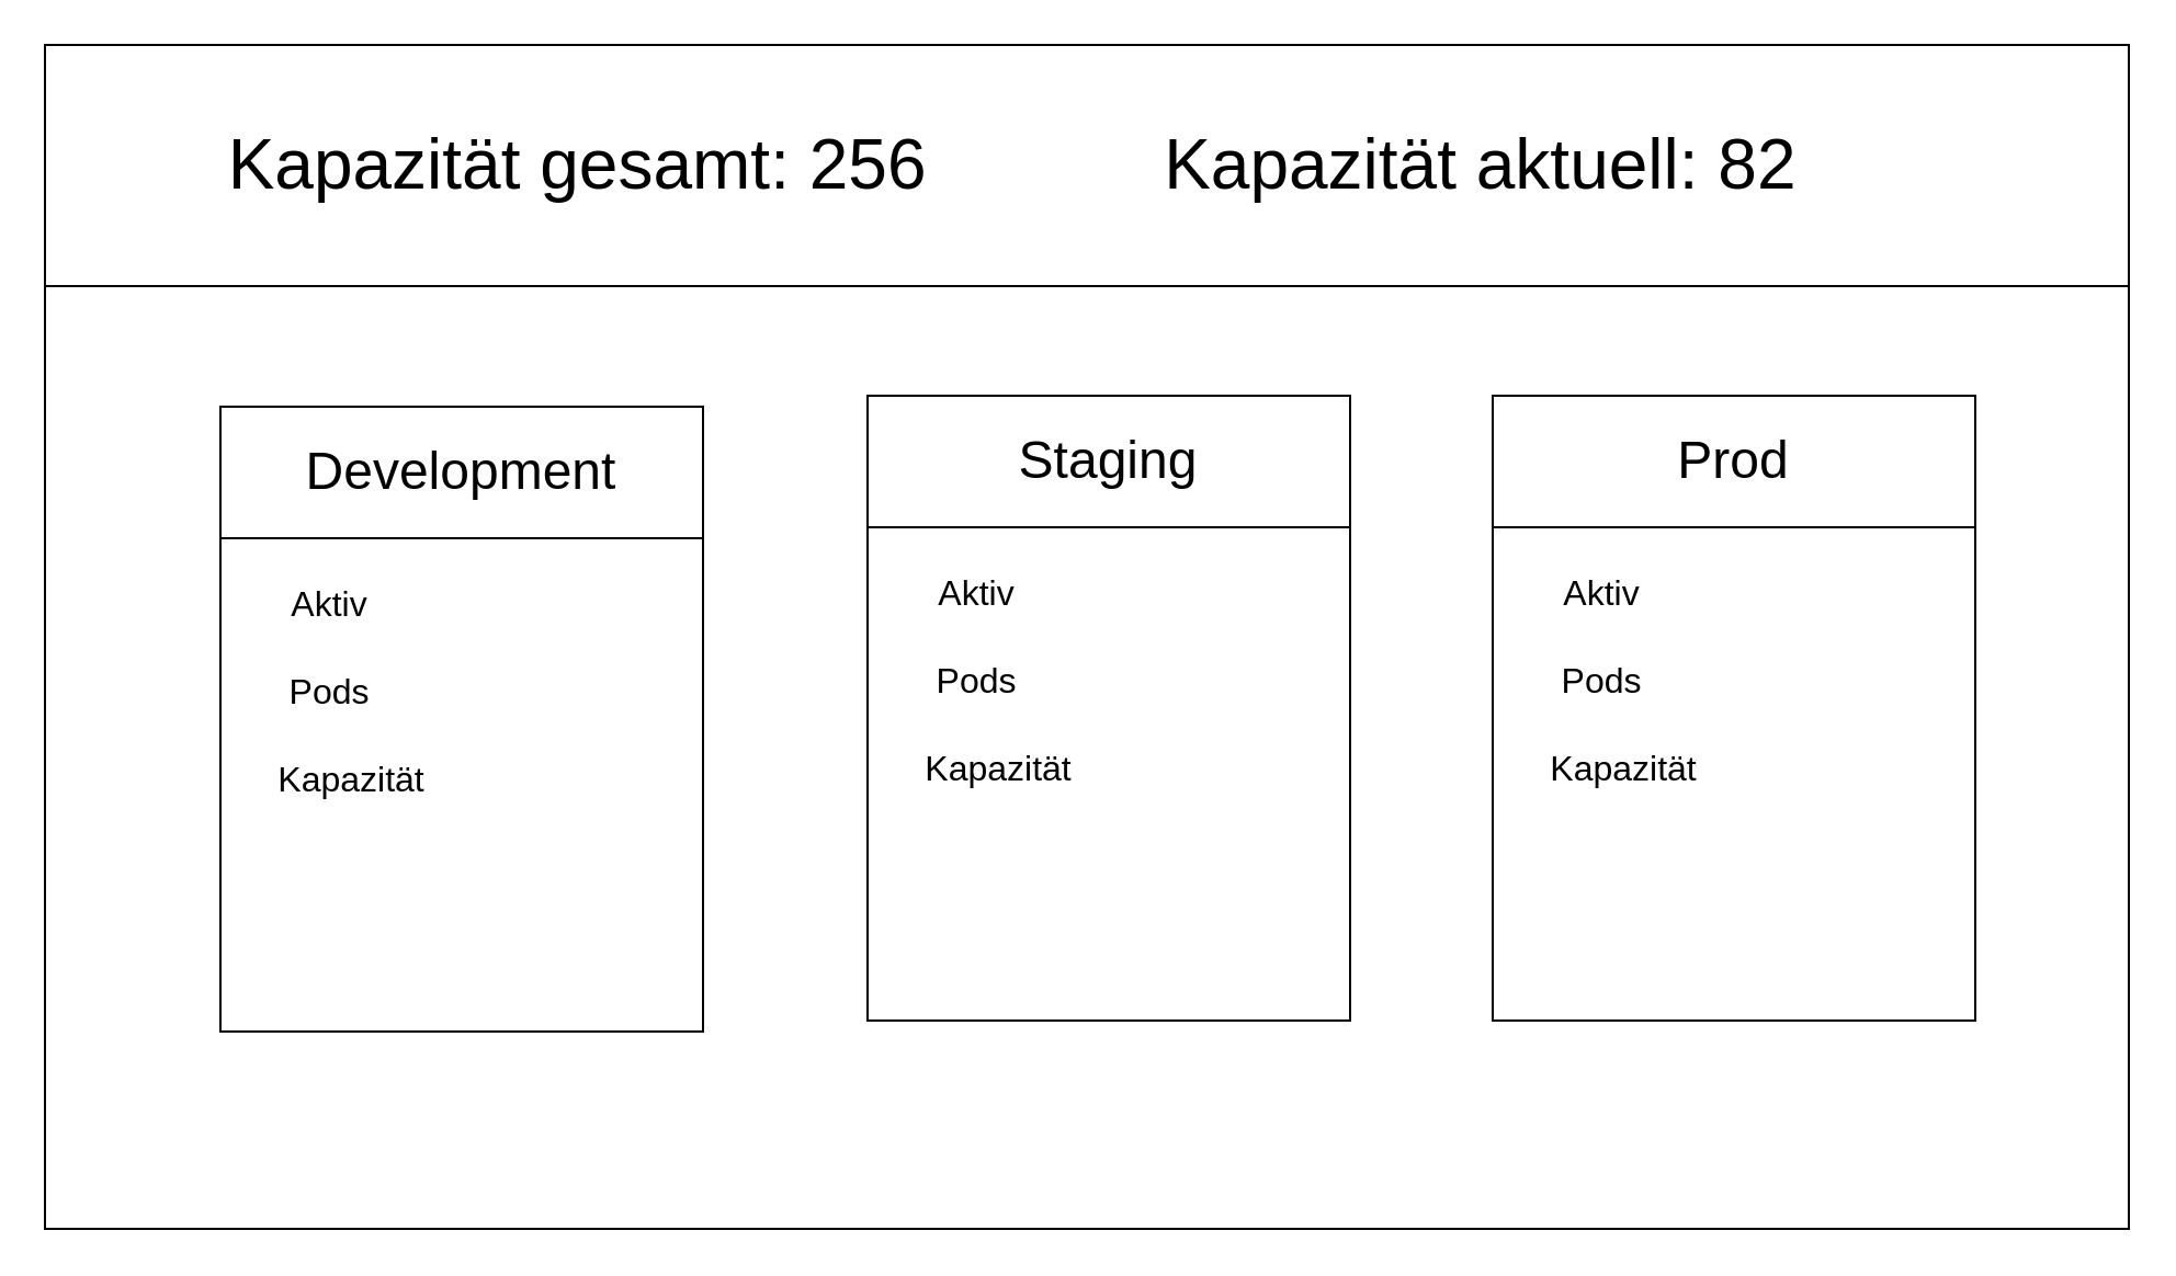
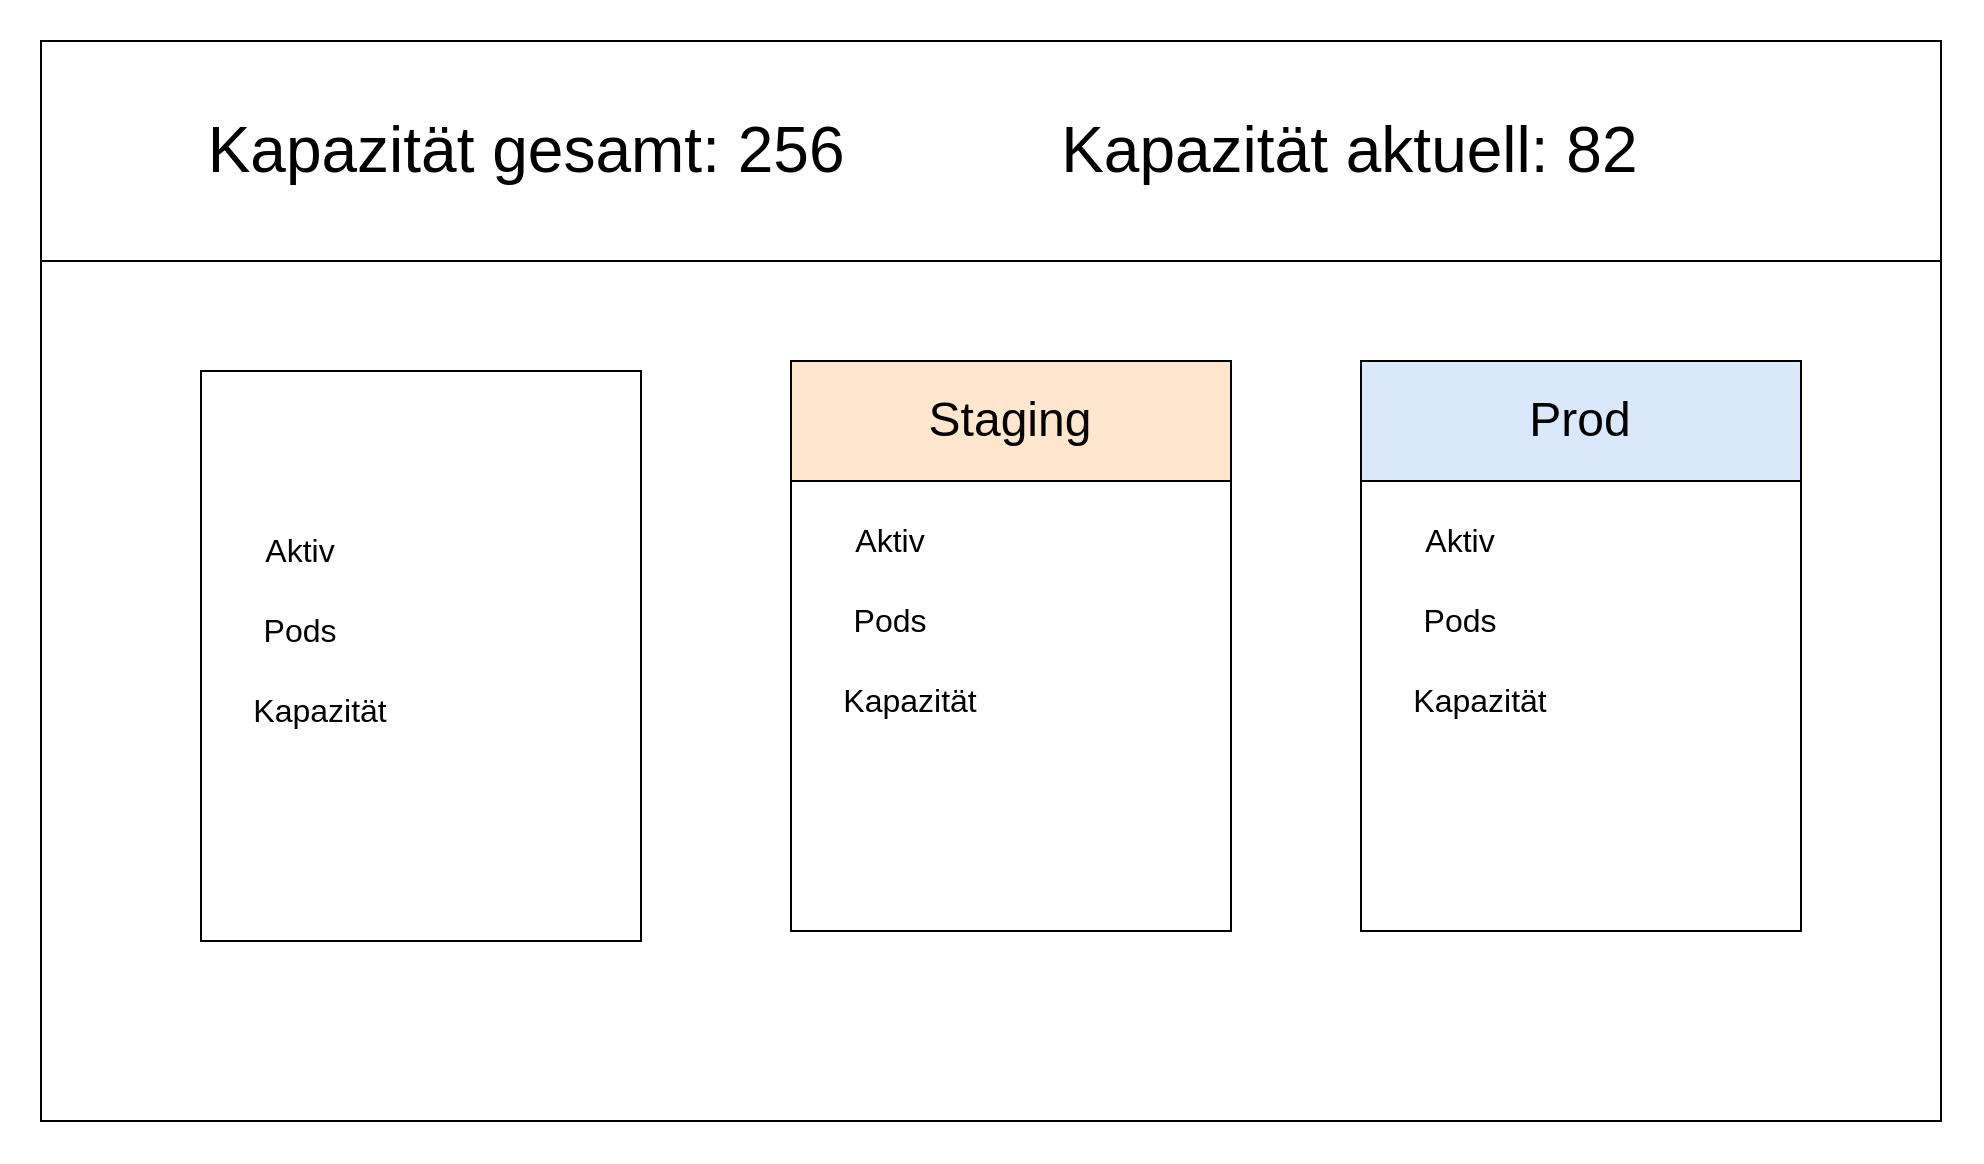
  <mxCell id="0" />
  <mxCell id="1" parent="0" />
  <mxCell id="2" value="" style="rounded=0;whiteSpace=wrap;html=1;" vertex="1" parent="1"><mxGeometry x="20" y="20" width="950" height="540" as="geometry" /></mxCell>
  <mxCell id="3" value="" style="rounded=0;whiteSpace=wrap;html=1;" vertex="1" parent="1"><mxGeometry x="20" y="20" width="950" height="110" as="geometry" /></mxCell>
  <mxCell id="4" value="&lt;font style=&quot;font-size: 32px;&quot;&gt;Kapazität gesamt: 256&lt;span style=&quot;white-space: pre;&quot;&gt;&#09;&lt;span style=&quot;white-space: pre;&quot;&gt;&#09;&lt;/span&gt;Kapazität aktuell: 82&lt;/span&gt;&lt;span style=&quot;white-space: pre;&quot;&gt;&#09;&lt;/span&gt;&lt;/font&gt;" style="text;html=1;align=center;verticalAlign=middle;whiteSpace=wrap;rounded=0;" vertex="1" parent="1"><mxGeometry x="60" y="40" width="870" height="70" as="geometry" /></mxCell>
  <mxCell id="5" value="" style="rounded=0;whiteSpace=wrap;html=1;" vertex="1" parent="1"><mxGeometry x="100" y="185" width="220" height="285" as="geometry" /></mxCell>
- <mxCell id="6" value="&lt;font style=&quot;font-size: 24px;&quot;&gt;Development&lt;/font&gt;" style="rounded=0;whiteSpace=wrap;html=1;" vertex="1" parent="1"><mxGeometry x="100" y="185" width="220" height="60" as="geometry" /></mxCell>
  <mxCell id="7" value="&lt;font style=&quot;font-size: 16px;&quot;&gt;Aktiv&lt;/font&gt;" style="text;html=1;align=center;verticalAlign=middle;whiteSpace=wrap;rounded=0;" vertex="1" parent="1"><mxGeometry x="120" y="260" width="60" height="30" as="geometry" /></mxCell>
  <mxCell id="8" value="&lt;font style=&quot;font-size: 16px;&quot;&gt;Pods&lt;/font&gt;" style="text;html=1;align=center;verticalAlign=middle;whiteSpace=wrap;rounded=0;" vertex="1" parent="1"><mxGeometry x="120" y="300" width="60" height="30" as="geometry" /></mxCell>
  <mxCell id="9" value="&lt;font style=&quot;font-size: 16px;&quot;&gt;Kapazität&lt;/font&gt;" style="text;html=1;align=center;verticalAlign=middle;whiteSpace=wrap;rounded=0;" vertex="1" parent="1"><mxGeometry x="130" y="340" width="60" height="30" as="geometry" /></mxCell>
  <mxCell id="10" value="" style="rounded=0;whiteSpace=wrap;html=1;" vertex="1" parent="1"><mxGeometry x="395" y="180" width="220" height="285" as="geometry" /></mxCell>
- <mxCell id="11" value="&lt;font style=&quot;font-size: 24px;&quot;&gt;Staging&lt;/font&gt;" style="rounded=0;whiteSpace=wrap;html=1;" vertex="1" parent="1"><mxGeometry x="395" y="180" width="220" height="60" as="geometry" /></mxCell>
+ <mxCell id="11" value="&lt;font style=&quot;font-size: 24px;&quot;&gt;Staging&lt;/font&gt;" style="rounded=0;whiteSpace=wrap;html=1;fillColor=#ffe6cc;" vertex="1" parent="1"><mxGeometry x="395" y="180" width="220" height="60" as="geometry" /></mxCell>
  <mxCell id="12" value="&lt;font style=&quot;font-size: 16px;&quot;&gt;Aktiv&lt;/font&gt;" style="text;html=1;align=center;verticalAlign=middle;whiteSpace=wrap;rounded=0;" vertex="1" parent="1"><mxGeometry x="415" y="255" width="60" height="30" as="geometry" /></mxCell>
  <mxCell id="13" value="&lt;font style=&quot;font-size: 16px;&quot;&gt;Pods&lt;/font&gt;" style="text;html=1;align=center;verticalAlign=middle;whiteSpace=wrap;rounded=0;" vertex="1" parent="1"><mxGeometry x="415" y="295" width="60" height="30" as="geometry" /></mxCell>
  <mxCell id="14" value="&lt;font style=&quot;font-size: 16px;&quot;&gt;Kapazität&lt;/font&gt;" style="text;html=1;align=center;verticalAlign=middle;whiteSpace=wrap;rounded=0;" vertex="1" parent="1"><mxGeometry x="425" y="335" width="60" height="30" as="geometry" /></mxCell>
  <mxCell id="15" value="" style="rounded=0;whiteSpace=wrap;html=1;" vertex="1" parent="1"><mxGeometry x="680" y="180" width="220" height="285" as="geometry" /></mxCell>
- <mxCell id="16" value="&lt;font style=&quot;font-size: 24px;&quot;&gt;Prod&lt;/font&gt;" style="rounded=0;whiteSpace=wrap;html=1;" vertex="1" parent="1"><mxGeometry x="680" y="180" width="220" height="60" as="geometry" /></mxCell>
+ <mxCell id="16" value="&lt;font style=&quot;font-size: 24px;&quot;&gt;Prod&lt;/font&gt;" style="rounded=0;whiteSpace=wrap;html=1;fillColor=#dae8fc;" vertex="1" parent="1"><mxGeometry x="680" y="180" width="220" height="60" as="geometry" /></mxCell>
  <mxCell id="17" value="&lt;font style=&quot;font-size: 16px;&quot;&gt;Aktiv&lt;/font&gt;" style="text;html=1;align=center;verticalAlign=middle;whiteSpace=wrap;rounded=0;" vertex="1" parent="1"><mxGeometry x="700" y="255" width="60" height="30" as="geometry" /></mxCell>
  <mxCell id="18" value="&lt;font style=&quot;font-size: 16px;&quot;&gt;Pods&lt;/font&gt;" style="text;html=1;align=center;verticalAlign=middle;whiteSpace=wrap;rounded=0;" vertex="1" parent="1"><mxGeometry x="700" y="295" width="60" height="30" as="geometry" /></mxCell>
  <mxCell id="19" value="&lt;font style=&quot;font-size: 16px;&quot;&gt;Kapazität&lt;/font&gt;" style="text;html=1;align=center;verticalAlign=middle;whiteSpace=wrap;rounded=0;" vertex="1" parent="1"><mxGeometry x="710" y="335" width="60" height="30" as="geometry" /></mxCell>
